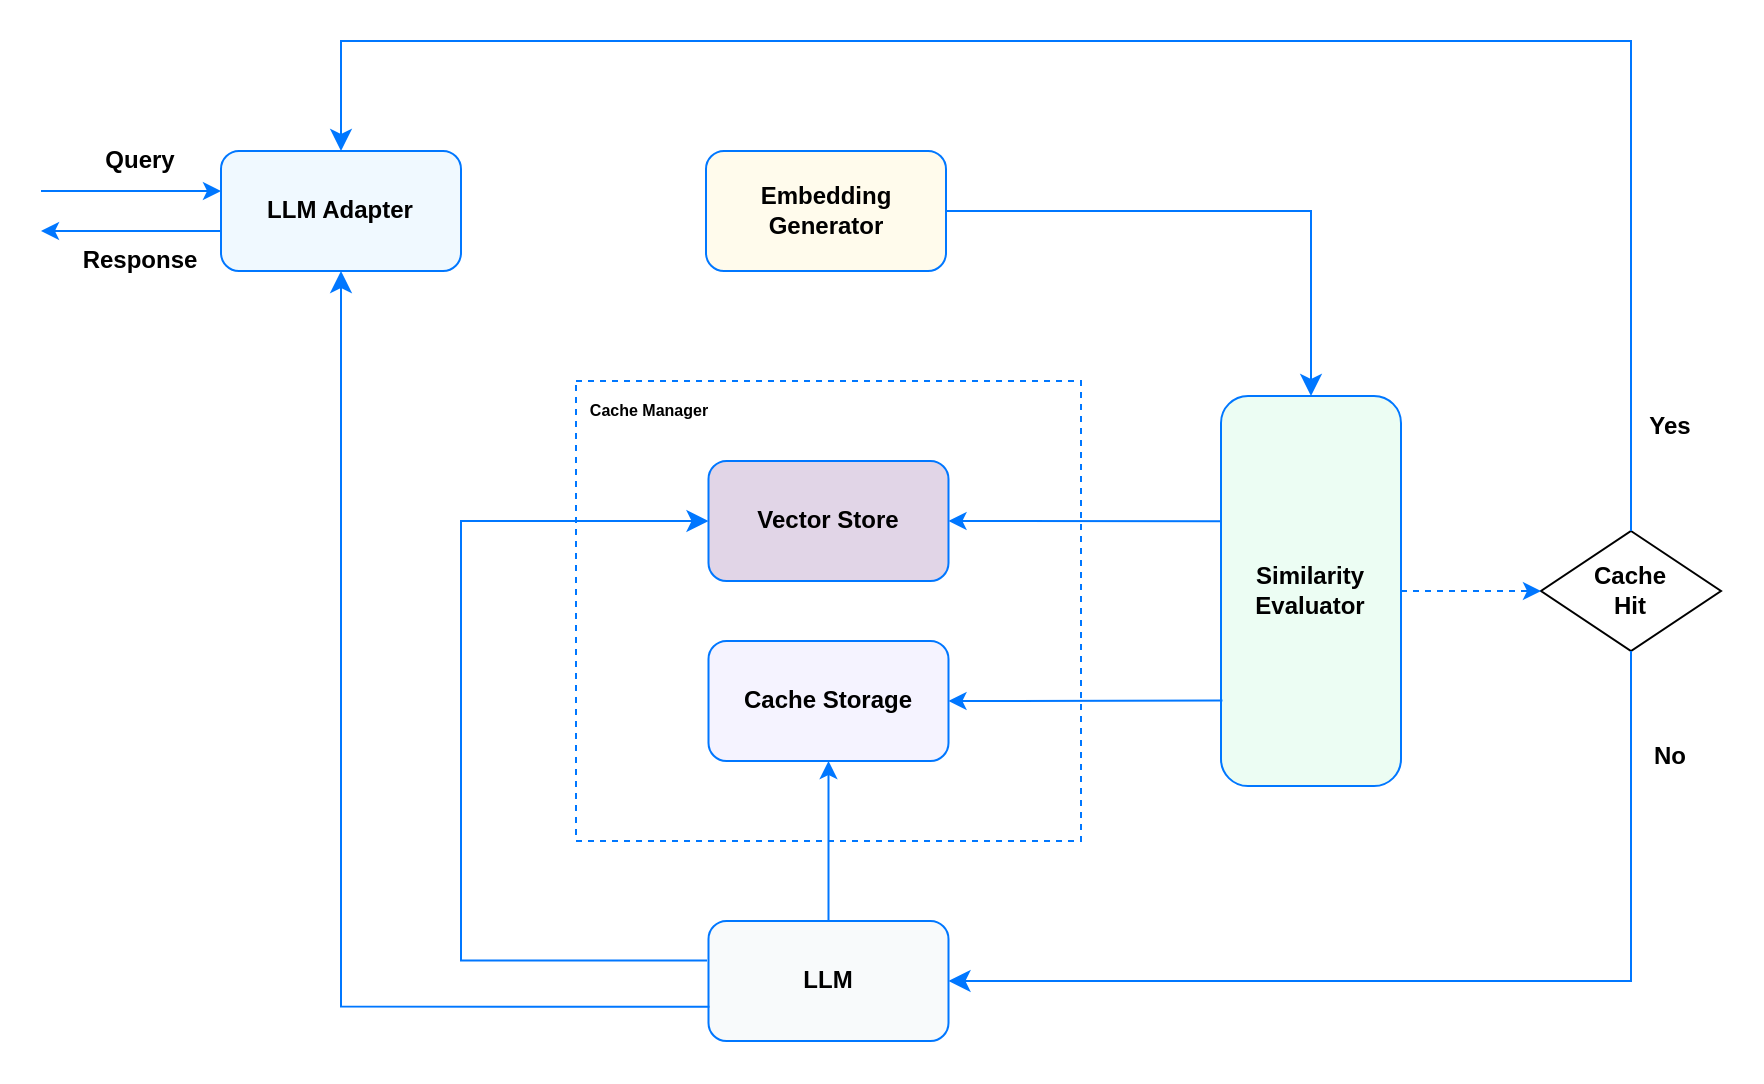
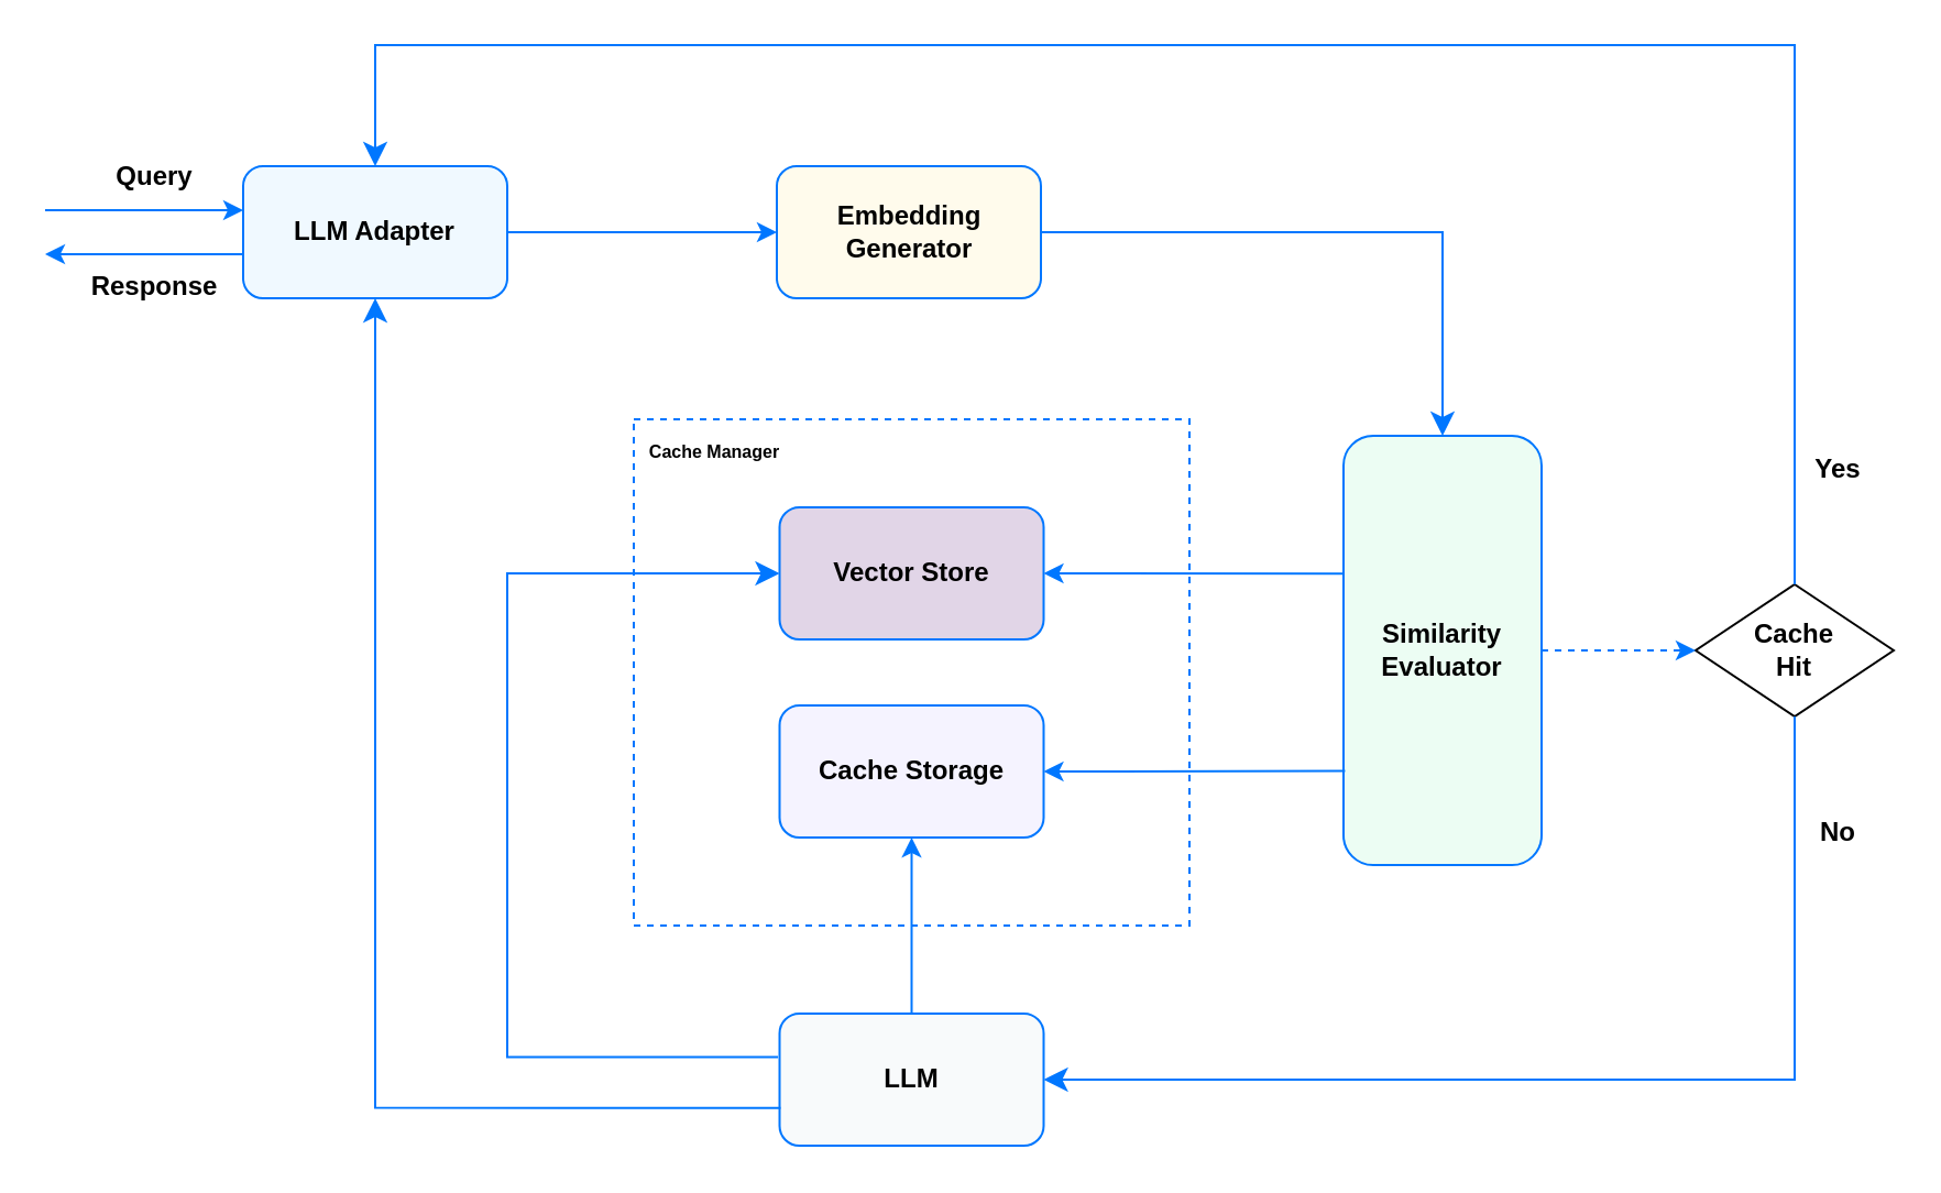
  <mxCell id="0" />
  <mxCell id="1" parent="0" />
  <mxCell id="2" value="" style="rounded=0;whiteSpace=wrap;html=1;strokeColor=#0077FF;fillColor=none;dashed=1;" parent="1" vertex="1"><mxGeometry x="287.5" y="190" width="252.5" height="230" as="geometry" /></mxCell>
  <mxCell id="3" value="&lt;b&gt;Vector Store&lt;/b&gt;" style="rounded=1;whiteSpace=wrap;html=1;fillColor=#e1d5e7;strokeColor=#0077FF;" parent="1" vertex="1"><mxGeometry x="353.75" y="230" width="120" height="60" as="geometry" /></mxCell>
  <mxCell id="4" value="&lt;b&gt;LLM Adapter&lt;/b&gt;" style="rounded=1;whiteSpace=wrap;html=1;fillColor=#f0f9ff;strokeColor=#0077FF;" parent="1" vertex="1"><mxGeometry x="110" y="75" width="120" height="60" as="geometry" /></mxCell>
  <mxCell id="5" value="&lt;b&gt;LLM&lt;/b&gt;" style="rounded=1;whiteSpace=wrap;html=1;fillColor=#f8fafb;strokeColor=#0077FF;" parent="1" vertex="1"><mxGeometry x="353.75" y="460" width="120" height="60" as="geometry" /></mxCell>
  <mxCell id="6" value="&lt;b&gt;Cache Storage&lt;/b&gt;" style="rounded=1;whiteSpace=wrap;html=1;fillColor=#f5f3ff;strokeColor=#0077FF;" parent="1" vertex="1"><mxGeometry x="353.75" y="320" width="120" height="60" as="geometry" /></mxCell>
  <mxCell id="7" value="&lt;b&gt;Similarity&lt;br&gt;Evaluator&lt;br&gt;&lt;/b&gt;" style="rounded=1;whiteSpace=wrap;html=1;fillColor=#ecfdf3;strokeColor=#0077FF;" parent="1" vertex="1"><mxGeometry x="610" y="197.5" width="90" height="195" as="geometry" /></mxCell>
  <mxCell id="8" value="&lt;b&gt;Embedding&lt;br&gt;Generator&lt;br&gt;&lt;/b&gt;" style="rounded=1;whiteSpace=wrap;html=1;fillColor=#fffbec;strokeColor=#0077FF;" parent="1" vertex="1"><mxGeometry x="352.5" y="75" width="120" height="60" as="geometry" /></mxCell>
  <mxCell id="9" value="&lt;b&gt;Cache&lt;br&gt;Hit&lt;/b&gt;" style="rhombus;whiteSpace=wrap;html=1;" vertex="1" parent="1"><mxGeometry x="770" y="265" width="90" height="60" as="geometry" /></mxCell>
  <mxCell id="10" value="" style="endArrow=classic;html=1;strokeColor=#0077FF;" edge="1" parent="1"><mxGeometry width="50" height="50" relative="1" as="geometry"><mxPoint x="20" y="95" as="sourcePoint" /><mxPoint x="110" y="95" as="targetPoint" /></mxGeometry></mxCell>
  <mxCell id="11" value="Query" style="text;html=1;strokeColor=none;fillColor=none;align=center;verticalAlign=middle;whiteSpace=wrap;rounded=0;fontStyle=1" vertex="1" parent="1"><mxGeometry x="40" y="65" width="60" height="30" as="geometry" /></mxCell>
  <mxCell id="12" value="Response" style="text;html=1;strokeColor=none;fillColor=none;align=center;verticalAlign=middle;whiteSpace=wrap;rounded=0;fontStyle=1" vertex="1" parent="1"><mxGeometry x="40" y="115" width="60" height="30" as="geometry" /></mxCell>
  <mxCell id="13" value="" style="endArrow=none;html=1;startArrow=classic;startFill=1;endFill=0;strokeColor=#0077FF;" edge="1" parent="1"><mxGeometry width="50" height="50" relative="1" as="geometry"><mxPoint x="20" y="115" as="sourcePoint" /><mxPoint x="110" y="115" as="targetPoint" /></mxGeometry></mxCell>
  <mxCell id="14" value="&lt;b&gt;Cache Manager&lt;/b&gt;" style="text;html=1;strokeColor=none;fillColor=none;align=center;verticalAlign=middle;whiteSpace=wrap;rounded=0;fontSize=8;" vertex="1" parent="1"><mxGeometry x="287.5" y="190" width="72.5" height="30" as="geometry" /></mxCell>
+ <mxCell id="15" value="" style="endArrow=classic;html=1;strokeColor=#0077FF;fontSize=8;exitX=1;exitY=0.5;exitDx=0;exitDy=0;entryX=0;entryY=0.5;entryDx=0;entryDy=0;" edge="1" parent="1" source="4" target="8"><mxGeometry width="50" height="50" relative="1" as="geometry"><mxPoint x="350" y="290" as="sourcePoint" /><mxPoint x="400" y="240" as="targetPoint" /></mxGeometry></mxCell>
  <mxCell id="16" value="" style="edgeStyle=segmentEdgeStyle;endArrow=classic;html=1;curved=0;rounded=0;endSize=8;startSize=8;strokeColor=#0077FF;fontSize=8;exitX=1;exitY=0.5;exitDx=0;exitDy=0;entryX=0.5;entryY=0;entryDx=0;entryDy=0;" edge="1" parent="1" source="8" target="7"><mxGeometry width="50" height="50" relative="1" as="geometry"><mxPoint x="480" y="390" as="sourcePoint" /><mxPoint x="530" y="340" as="targetPoint" /></mxGeometry></mxCell>
  <mxCell id="17" value="" style="endArrow=classic;html=1;strokeColor=#0077FF;fontSize=8;entryX=1;entryY=0.5;entryDx=0;entryDy=0;exitX=0.005;exitY=0.321;exitDx=0;exitDy=0;exitPerimeter=0;" edge="1" parent="1" source="7" target="3"><mxGeometry width="50" height="50" relative="1" as="geometry"><mxPoint x="480" y="340" as="sourcePoint" /><mxPoint x="530" y="290" as="targetPoint" /></mxGeometry></mxCell>
  <mxCell id="18" value="" style="endArrow=classic;html=1;strokeColor=#0077FF;fontSize=8;entryX=1;entryY=0.5;entryDx=0;entryDy=0;exitX=0.008;exitY=0.781;exitDx=0;exitDy=0;exitPerimeter=0;" edge="1" parent="1" source="7" target="6"><mxGeometry width="50" height="50" relative="1" as="geometry"><mxPoint x="610.45" y="349.895" as="sourcePoint" /><mxPoint x="473.75" y="349.8" as="targetPoint" /></mxGeometry></mxCell>
  <mxCell id="19" value="" style="endArrow=classic;html=1;strokeColor=#0077FF;fontSize=8;entryX=0;entryY=0.5;entryDx=0;entryDy=0;exitX=1;exitY=0.5;exitDx=0;exitDy=0;dashed=1;" edge="1" parent="1" source="7" target="9"><mxGeometry width="50" height="50" relative="1" as="geometry"><mxPoint x="620.72" y="359.795" as="sourcePoint" /><mxPoint x="483.75" y="360" as="targetPoint" /></mxGeometry></mxCell>
  <mxCell id="20" value="" style="endArrow=classic;html=1;strokeColor=#0077FF;fontSize=8;entryX=0.5;entryY=1;entryDx=0;entryDy=0;exitX=0.5;exitY=0;exitDx=0;exitDy=0;" edge="1" parent="1" source="5" target="6"><mxGeometry width="50" height="50" relative="1" as="geometry"><mxPoint x="710" y="305" as="sourcePoint" /><mxPoint x="780" y="305" as="targetPoint" /></mxGeometry></mxCell>
  <mxCell id="21" value="" style="edgeStyle=segmentEdgeStyle;endArrow=none;html=1;curved=0;rounded=0;endSize=8;startSize=8;strokeColor=#0077FF;fontSize=8;exitX=1;exitY=0.5;exitDx=0;exitDy=0;startArrow=classic;startFill=1;endFill=0;" edge="1" parent="1" source="5" target="9"><mxGeometry width="50" height="50" relative="1" as="geometry"><mxPoint x="720" y="390" as="sourcePoint" /><mxPoint x="770" y="340" as="targetPoint" /></mxGeometry></mxCell>
  <mxCell id="22" value="" style="edgeStyle=segmentEdgeStyle;endArrow=classic;html=1;curved=0;rounded=0;endSize=8;startSize=8;strokeColor=#0077FF;fontSize=8;entryX=0.5;entryY=1;entryDx=0;entryDy=0;exitX=0.004;exitY=0.714;exitDx=0;exitDy=0;exitPerimeter=0;" edge="1" parent="1" source="5" target="4"><mxGeometry width="50" height="50" relative="1" as="geometry"><mxPoint x="350" y="500" as="sourcePoint" /><mxPoint x="150" y="290" as="targetPoint" /></mxGeometry></mxCell>
  <mxCell id="23" value="" style="edgeStyle=elbowEdgeStyle;elbow=horizontal;endArrow=classic;html=1;curved=0;rounded=0;endSize=8;startSize=8;strokeColor=#0077FF;fontSize=8;entryX=0;entryY=0.5;entryDx=0;entryDy=0;exitX=-0.006;exitY=0.33;exitDx=0;exitDy=0;exitPerimeter=0;" edge="1" parent="1" source="5" target="3"><mxGeometry width="50" height="50" relative="1" as="geometry"><mxPoint x="180" y="460" as="sourcePoint" /><mxPoint x="400" y="350" as="targetPoint" /><Array as="points"><mxPoint x="230" y="440" /></Array></mxGeometry></mxCell>
  <mxCell id="24" value="" style="edgeStyle=elbowEdgeStyle;elbow=vertical;endArrow=classic;html=1;curved=0;rounded=0;endSize=8;startSize=8;strokeColor=#0077FF;fontSize=8;exitX=0.5;exitY=0;exitDx=0;exitDy=0;entryX=0.5;entryY=0;entryDx=0;entryDy=0;" edge="1" parent="1" source="9" target="4"><mxGeometry width="50" height="50" relative="1" as="geometry"><mxPoint x="560" y="40" as="sourcePoint" /><mxPoint x="610" y="-10" as="targetPoint" /><Array as="points"><mxPoint x="490" y="20" /></Array></mxGeometry></mxCell>
  <mxCell id="25" value="Yes" style="text;html=1;strokeColor=none;fillColor=none;align=center;verticalAlign=middle;whiteSpace=wrap;rounded=0;fontStyle=1" vertex="1" parent="1"><mxGeometry x="820" y="197.5" width="30" height="30" as="geometry" /></mxCell>
  <mxCell id="26" value="No" style="text;html=1;strokeColor=none;fillColor=none;align=center;verticalAlign=middle;whiteSpace=wrap;rounded=0;fontStyle=1" vertex="1" parent="1"><mxGeometry x="820" y="362.5" width="30" height="30" as="geometry" /></mxCell>
